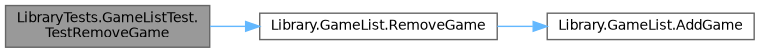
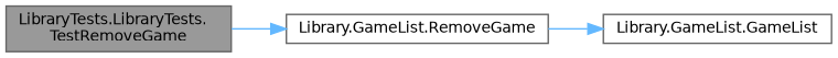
  digraph {
    rankdir=LR
    node [color=grey40 fillcolor=white fontname=Helvetica fontsize=10 shape=box style=filled]
    edge [color=steelblue1 fontname=Helvetica fontsize=10 labelfontname=Helvetica labelfontsize=10 style=solid]
-   n1 [color=gray40 fillcolor=grey60 fontcolor=black height=0.2 label="LibraryTests.GameListTest.\lTestRemoveGame" width=0.4]
+   n1 [color=gray40 fillcolor=grey60 fontcolor=black height=0.2 label="LibraryTests.LibraryTests.\lTestRemoveGame" width=0.4]
    n2 [height=0.2 label="Library.GameList.RemoveGame" width=0.4]
-   n3 [height=0.2 label="Library.GameList.AddGame" width=0.4]
+   n3 [height=0.2 label="Library.GameList.GameList" width=0.4]
    n1 -> n2
    n2 -> n3
  }
